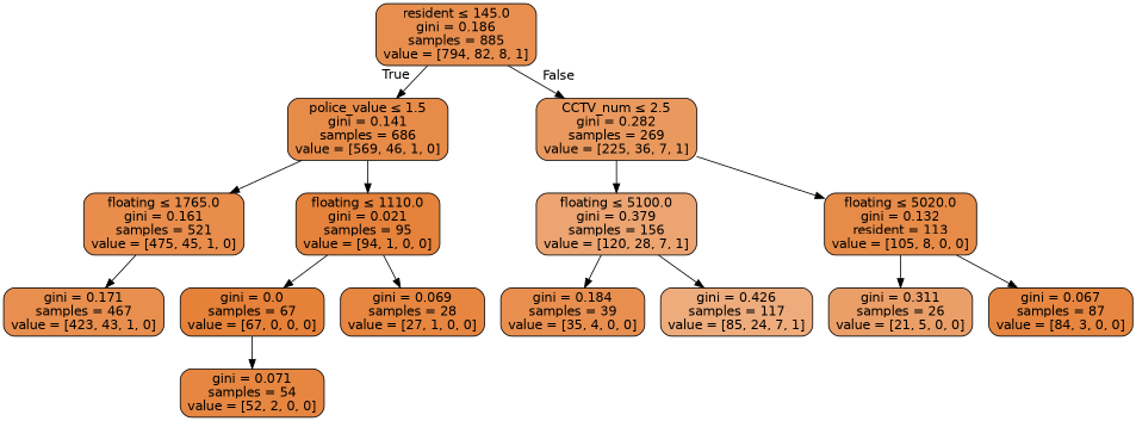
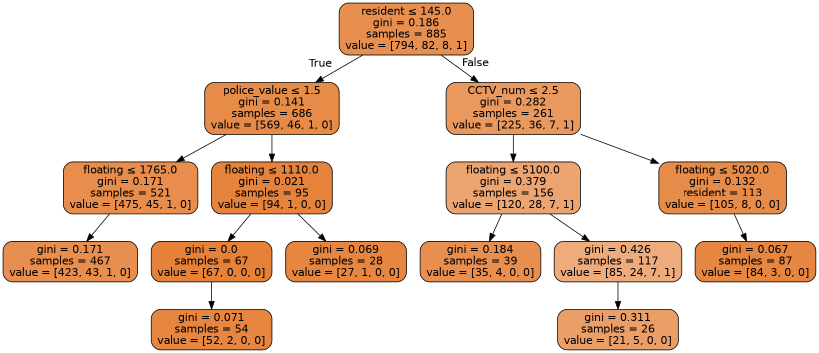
  digraph {
    node [color=black fillcolor="#e68640" fontname=helvetica shape=box style="filled, rounded"]
    edge [fontname=helvetica]
    n1 [fillcolor="#e88f4f" label=<resident &le; 145.0<br/>gini = 0.186<br/>samples = 885<br/>value = [794, 82, 8, 1]>]
    n2 [fillcolor="#e78b49" label=<police_value &le; 1.5<br/>gini = 0.141<br/>samples = 686<br/>value = [569, 46, 1, 0]>]
-   n3 [fillcolor="#ea995e" label=<CCTV_num &le; 2.5<br/>gini = 0.282<br/>samples = 269<br/>value = [225, 36, 7, 1]>]
-   n4 [fillcolor="#e88d4c" label=<floating &le; 1765.0<br/>gini = 0.161<br/>samples = 521<br/>value = [475, 45, 1, 0]>]
+   n3 [fillcolor="#ea995e" label=<CCTV_num &le; 2.5<br/>gini = 0.282<br/>samples = 261<br/>value = [225, 36, 7, 1]>]
+   n4 [fillcolor="#e88d4c" label=<floating &le; 1765.0<br/>gini = 0.171<br/>samples = 521<br/>value = [475, 45, 1, 0]>]
    n5 [fillcolor="#e5823b" label=<floating &le; 1110.0<br/>gini = 0.021<br/>samples = 95<br/>value = [94, 1, 0, 0]>]
    n6 [fillcolor="#eca471" label=<floating &le; 5100.0<br/>gini = 0.379<br/>samples = 156<br/>value = [120, 28, 7, 1]>]
    n7 [fillcolor="#e78b48" label=<floating &le; 5020.0<br/>gini = 0.132<br/>resident = 113<br/>value = [105, 8, 0, 0]>]
    n8 [fillcolor="#e88e4e" label=<gini = 0.171<br/>samples = 467<br/>value = [423, 43, 1, 0]>]
    n9 [fillcolor="#e58139" label=<gini = 0.0<br/>samples = 67<br/>value = [67, 0, 0, 0]>]
    n10 [label=<gini = 0.069<br/>samples = 28<br/>value = [27, 1, 0, 0]>]
    n11 [fillcolor="#e68641" label=<gini = 0.071<br/>samples = 54<br/>value = [52, 2, 0, 0]>]
    n12 [fillcolor="#e88f50" label=<gini = 0.184<br/>samples = 39<br/>value = [35, 4, 0, 0]>]
    n13 [fillcolor="#eeac7d" label=<gini = 0.426<br/>samples = 117<br/>value = [85, 24, 7, 1]>]
    n14 [fillcolor="#eb9f68" label=<gini = 0.311<br/>samples = 26<br/>value = [21, 5, 0, 0]>]
    n15 [label=<gini = 0.067<br/>samples = 87<br/>value = [84, 3, 0, 0]>]
    n1 -> n2 [headlabel=True labelangle=45 labeldistance=2.5]
    n1 -> n3 [headlabel=False labelangle=-45 labeldistance=2.5]
    n2 -> n4
    n2 -> n5
    n3 -> n6
    n3 -> n7
    n4 -> n8
    n5 -> n9
    n5 -> n10
    n6 -> n12
    n6 -> n13
-   n7 -> n14
+   n13 -> n14
    n7 -> n15
    n9 -> n11
  }
